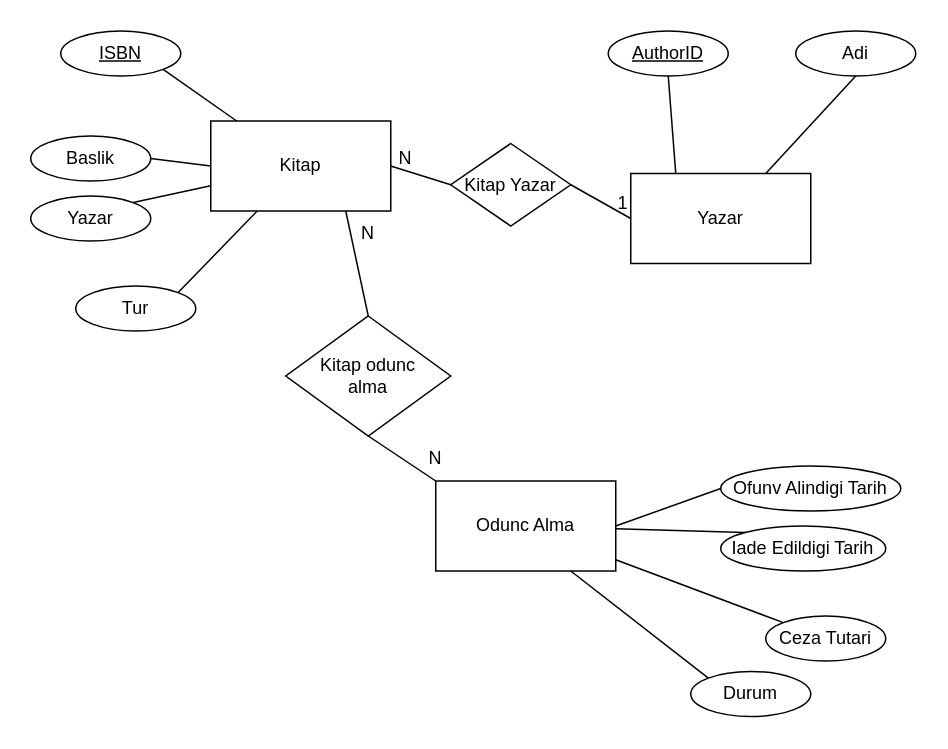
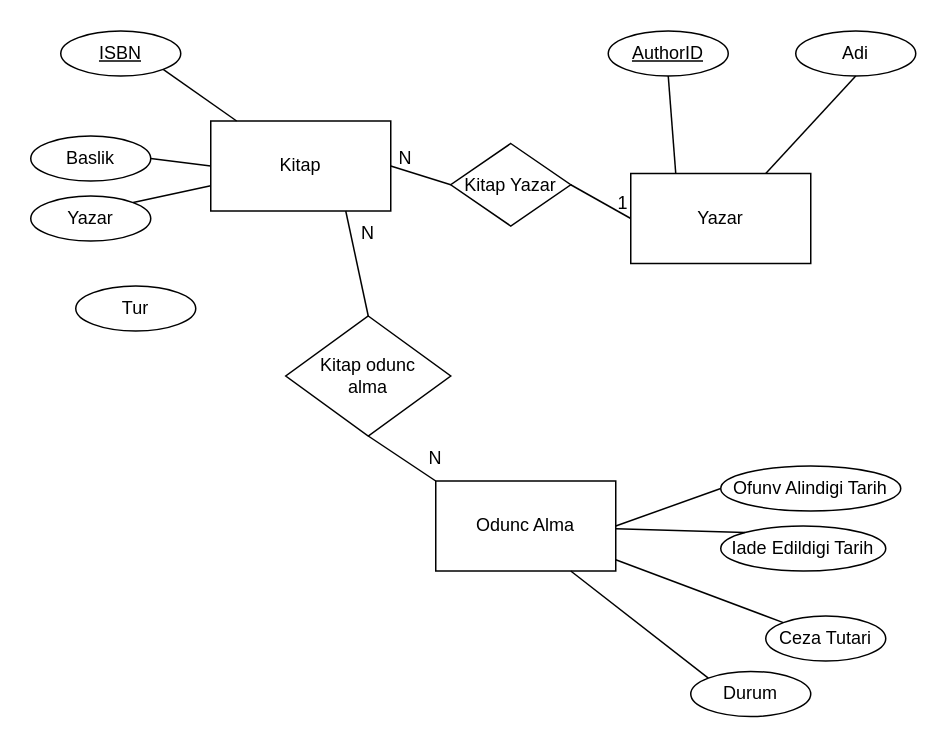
  <mxCell id="0" />
  <mxCell id="1" parent="0" />
  <mxCell id="2" value="&lt;u&gt;AuthorID&lt;/u&gt;" style="ellipse;whiteSpace=wrap;html=1;" vertex="1" parent="1"><mxGeometry x="405" y="20" width="80" height="30" as="geometry" /></mxCell>
  <mxCell id="3" value="Kitap" style="rounded=0;whiteSpace=wrap;html=1;" vertex="1" parent="1"><mxGeometry x="140" y="80" width="120" height="60" as="geometry" /></mxCell>
  <mxCell id="4" value="Yazar" style="rounded=0;whiteSpace=wrap;html=1;" vertex="1" parent="1"><mxGeometry x="420" y="115" width="120" height="60" as="geometry" /></mxCell>
  <mxCell id="5" value="Yazar" style="ellipse;whiteSpace=wrap;html=1;" vertex="1" parent="1"><mxGeometry y="130" width="80" height="30" as="geometry" x="20" /></mxCell>
  <mxCell id="6" value="Baslik" style="ellipse;whiteSpace=wrap;html=1;" vertex="1" parent="1"><mxGeometry y="90" width="80" height="30" as="geometry" x="20" /></mxCell>
  <mxCell id="7" value="&lt;u&gt;ISBN&lt;/u&gt;" style="ellipse;whiteSpace=wrap;html=1;" vertex="1" parent="1"><mxGeometry x="40" y="20" width="80" height="30" as="geometry" /></mxCell>
  <mxCell id="8" value="Tur" style="ellipse;whiteSpace=wrap;html=1;" vertex="1" parent="1"><mxGeometry x="50" y="190" width="80" height="30" as="geometry" /></mxCell>
  <mxCell id="9" value="Adi" style="ellipse;whiteSpace=wrap;html=1;" vertex="1" parent="1"><mxGeometry x="530" y="20" width="80" height="30" as="geometry" /></mxCell>
  <mxCell id="10" value="" style="endArrow=none;html=1;rounded=0;entryX=1;entryY=1;entryDx=0;entryDy=0;" edge="1" parent="1" source="3" target="7"><mxGeometry width="50" height="50" relative="1" as="geometry"><mxPoint x="120" y="90" as="sourcePoint" /><mxPoint x="170" y="40" as="targetPoint" /></mxGeometry></mxCell>
  <mxCell id="11" value="" style="endArrow=none;html=1;rounded=0;entryX=0;entryY=0.5;entryDx=0;entryDy=0;exitX=1;exitY=0.5;exitDx=0;exitDy=0;" edge="1" parent="1" source="6" target="3"><mxGeometry width="50" height="50" relative="1" as="geometry"><mxPoint x="110" y="120" as="sourcePoint" /><mxPoint x="150" y="175" as="targetPoint" /></mxGeometry></mxCell>
  <mxCell id="12" value="" style="endArrow=none;html=1;rounded=0;exitX=1;exitY=0;exitDx=0;exitDy=0;" edge="1" parent="1" source="5" target="3"><mxGeometry width="50" height="50" relative="1" as="geometry"><mxPoint x="90" y="140" as="sourcePoint" /><mxPoint x="150" y="130" as="targetPoint" /></mxGeometry></mxCell>
- <mxCell id="13" value="" style="endArrow=none;html=1;rounded=0;exitX=1;exitY=0;exitDx=0;exitDy=0;" edge="1" parent="1" source="8" target="3"><mxGeometry width="50" height="50" relative="1" as="geometry"><mxPoint x="120" y="200" as="sourcePoint" /><mxPoint x="170" y="150" as="targetPoint" /></mxGeometry></mxCell>
  <mxCell id="14" value="Odunc Alma" style="rounded=0;whiteSpace=wrap;html=1;flipV=1;flipH=1;" vertex="1" parent="1"><mxGeometry x="290" y="320" width="120" height="60" as="geometry" /></mxCell>
  <mxCell id="15" value="Iade Edildigi Tarih" style="ellipse;whiteSpace=wrap;html=1;flipV=1;flipH=1;" vertex="1" parent="1"><mxGeometry x="480" y="350" width="110" height="30" as="geometry" /></mxCell>
  <mxCell id="16" value="Ofunv Alindigi Tarih" style="ellipse;whiteSpace=wrap;html=1;flipV=1;flipH=1;" vertex="1" parent="1"><mxGeometry x="480" y="310" width="120" height="30" as="geometry" /></mxCell>
  <mxCell id="17" value="Ceza Tutari" style="ellipse;whiteSpace=wrap;html=1;flipV=1;flipH=1;" vertex="1" parent="1"><mxGeometry x="510" y="410" width="80" height="30" as="geometry" /></mxCell>
  <mxCell id="18" value="" style="endArrow=none;html=1;rounded=0;entryX=1;entryY=0.5;entryDx=0;entryDy=0;exitX=0;exitY=0.5;exitDx=0;exitDy=0;" edge="1" parent="1" source="16" target="14"><mxGeometry width="50" height="50" relative="1" as="geometry"><mxPoint x="280" y="335" as="sourcePoint" /><mxPoint x="240" y="280" as="targetPoint" /></mxGeometry></mxCell>
  <mxCell id="19" value="" style="endArrow=none;html=1;rounded=0;exitX=0;exitY=0;exitDx=0;exitDy=0;" edge="1" parent="1" source="15" target="14"><mxGeometry width="50" height="50" relative="1" as="geometry"><mxPoint x="288.966" y="357.978" as="sourcePoint" /><mxPoint x="228.966" y="367.978" as="targetPoint" /></mxGeometry></mxCell>
  <mxCell id="20" value="" style="endArrow=none;html=1;rounded=0;exitX=0;exitY=0;exitDx=0;exitDy=0;" edge="1" parent="1" source="17" target="14"><mxGeometry width="50" height="50" relative="1" as="geometry"><mxPoint x="320.249" y="374.655" as="sourcePoint" /><mxPoint x="270.249" y="424.655" as="targetPoint" /></mxGeometry></mxCell>
  <mxCell id="21" value="Durum" style="ellipse;whiteSpace=wrap;html=1;flipV=1;flipH=1;" vertex="1" parent="1"><mxGeometry x="460" y="447" width="80" height="30" as="geometry" /></mxCell>
  <mxCell id="22" value="" style="endArrow=none;html=1;rounded=0;exitX=0;exitY=0;exitDx=0;exitDy=0;entryX=0.75;entryY=1;entryDx=0;entryDy=0;" edge="1" parent="1" source="21" target="14"><mxGeometry width="50" height="50" relative="1" as="geometry"><mxPoint x="270.249" y="411.655" as="sourcePoint" /><mxPoint x="360" y="410" as="targetPoint" /></mxGeometry></mxCell>
  <mxCell id="23" value="" style="endArrow=none;html=1;rounded=0;entryX=0.5;entryY=1;entryDx=0;entryDy=0;exitX=0.25;exitY=0;exitDx=0;exitDy=0;" edge="1" parent="1" source="4" target="2"><mxGeometry width="50" height="50" relative="1" as="geometry"><mxPoint x="430" y="160" as="sourcePoint" /><mxPoint x="480" y="110" as="targetPoint" /></mxGeometry></mxCell>
  <mxCell id="24" value="" style="endArrow=none;html=1;rounded=0;entryX=0.5;entryY=1;entryDx=0;entryDy=0;exitX=0.75;exitY=0;exitDx=0;exitDy=0;" edge="1" parent="1" source="4" target="9"><mxGeometry width="50" height="50" relative="1" as="geometry"><mxPoint x="460" y="125" as="sourcePoint" /><mxPoint x="455" y="60" as="targetPoint" /></mxGeometry></mxCell>
  <mxCell id="25" value="Kitap Yazar" style="rhombus;whiteSpace=wrap;html=1;" vertex="1" parent="1"><mxGeometry x="300" y="95" width="80" height="55" as="geometry" /></mxCell>
  <mxCell id="26" value="" style="endArrow=none;html=1;rounded=0;entryX=0;entryY=0.5;entryDx=0;entryDy=0;exitX=1;exitY=0.5;exitDx=0;exitDy=0;" edge="1" parent="1" source="3" target="25"><mxGeometry width="50" height="50" relative="1" as="geometry"><mxPoint x="110" y="140" as="sourcePoint" /><mxPoint x="160" y="90" as="targetPoint" /></mxGeometry></mxCell>
  <mxCell id="27" value="" style="endArrow=none;html=1;rounded=0;entryX=0;entryY=0.5;entryDx=0;entryDy=0;exitX=1;exitY=0.5;exitDx=0;exitDy=0;" edge="1" parent="1" source="25" target="4"><mxGeometry width="50" height="50" relative="1" as="geometry"><mxPoint x="110" y="140" as="sourcePoint" /><mxPoint x="160" y="90" as="targetPoint" /></mxGeometry></mxCell>
  <mxCell id="28" value="N" style="text;html=1;align=center;verticalAlign=middle;whiteSpace=wrap;rounded=0;" vertex="1" parent="1"><mxGeometry x="260" y="100" width="20" height="10" as="geometry" /></mxCell>
  <mxCell id="29" value="1" style="text;html=1;align=center;verticalAlign=middle;whiteSpace=wrap;rounded=0;" vertex="1" parent="1"><mxGeometry x="385" y="120" width="60" height="30" as="geometry" /></mxCell>
  <mxCell id="30" value="Kitap odunc&lt;div&gt;alma&lt;/div&gt;" style="rhombus;whiteSpace=wrap;html=1;" vertex="1" parent="1"><mxGeometry x="190" y="210" width="110" height="80" as="geometry" /></mxCell>
  <mxCell id="31" value="" style="endArrow=none;html=1;rounded=0;entryX=0.75;entryY=1;entryDx=0;entryDy=0;exitX=0.5;exitY=0;exitDx=0;exitDy=0;" edge="1" parent="1" source="30" target="3"><mxGeometry width="50" height="50" relative="1" as="geometry"><mxPoint x="170" y="210" as="sourcePoint" /><mxPoint x="220" y="160" as="targetPoint" /></mxGeometry></mxCell>
  <mxCell id="32" value="" style="endArrow=none;html=1;rounded=0;entryX=0;entryY=0;entryDx=0;entryDy=0;exitX=0.5;exitY=1;exitDx=0;exitDy=0;" edge="1" parent="1" source="30" target="14"><mxGeometry width="50" height="50" relative="1" as="geometry"><mxPoint x="255" y="220" as="sourcePoint" /><mxPoint x="240" y="150" as="targetPoint" /></mxGeometry></mxCell>
  <mxCell id="33" value="N" style="text;html=1;align=center;verticalAlign=middle;whiteSpace=wrap;rounded=0;" vertex="1" parent="1"><mxGeometry x="235" y="150" width="20" height="10" as="geometry" /></mxCell>
  <mxCell id="34" value="N" style="text;html=1;align=center;verticalAlign=middle;whiteSpace=wrap;rounded=0;" vertex="1" parent="1"><mxGeometry x="280" y="300" width="20" height="10" as="geometry" /></mxCell>
